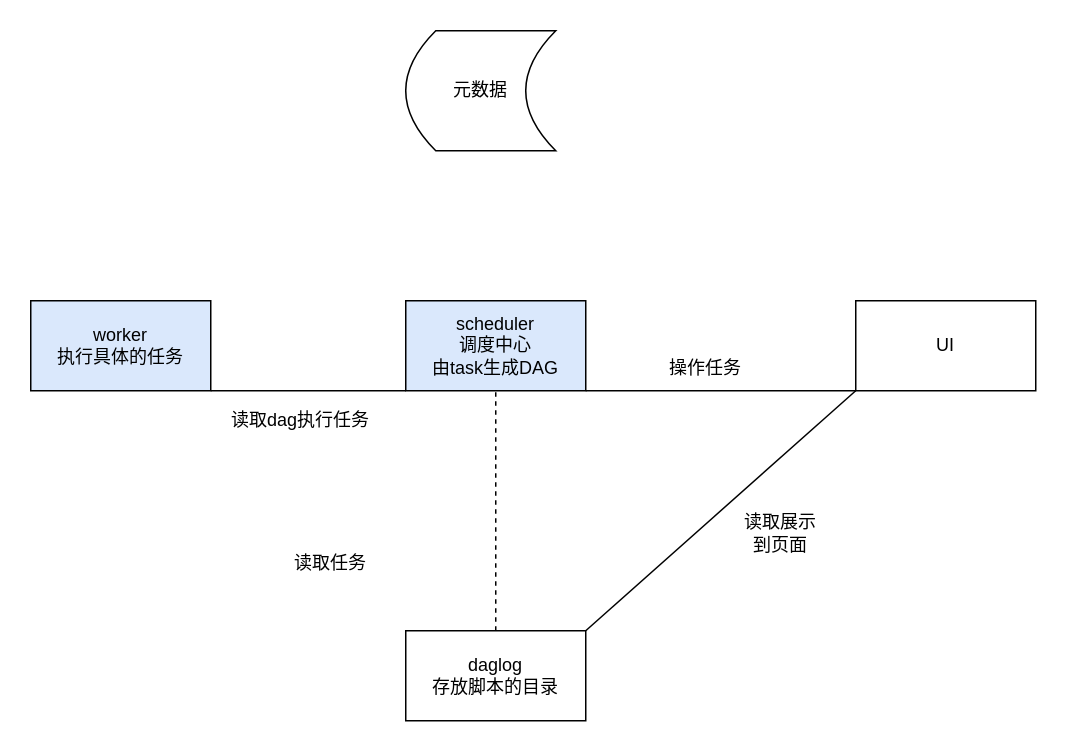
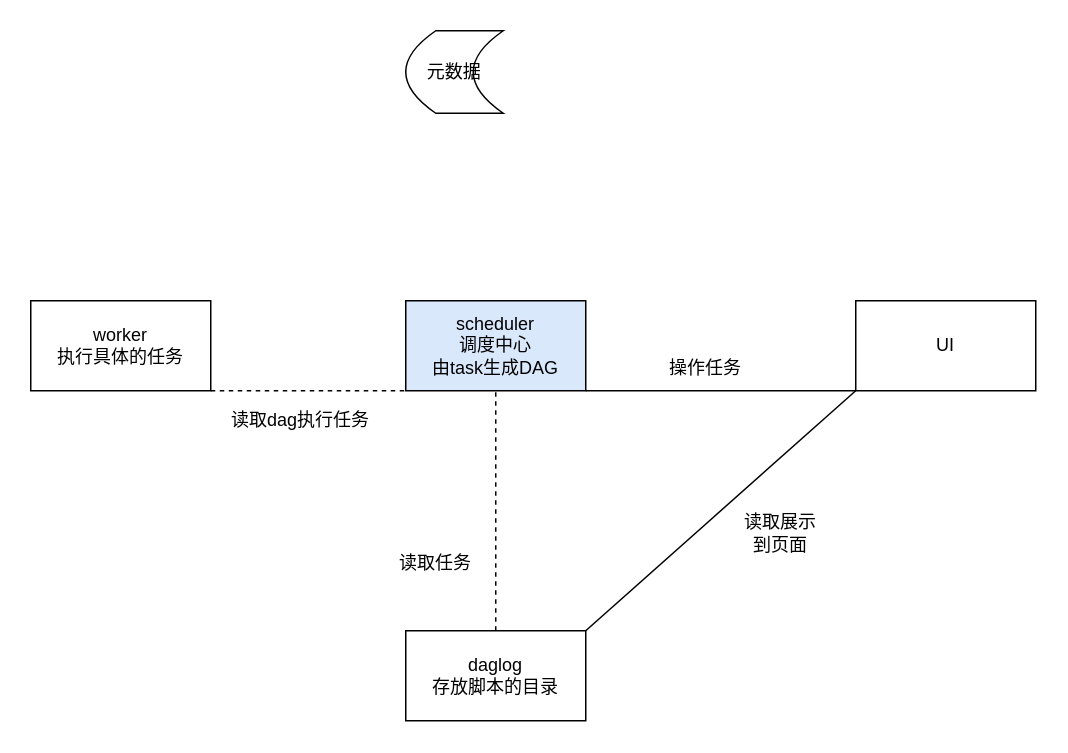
  <mxCell id="0" />
  <mxCell id="1" parent="0" />
  <mxCell id="2" value="scheduler&lt;br&gt;调度中心&lt;br&gt;由task生成DAG" style="rounded=0;whiteSpace=wrap;html=1;fillColor=#dae8fc;" vertex="1" parent="1"><mxGeometry x="270" y="200" width="120" height="60" as="geometry" /></mxCell>
  <mxCell id="3" value="daglog&lt;br&gt;存放脚本的目录" style="rounded=0;whiteSpace=wrap;html=1;" vertex="1" parent="1"><mxGeometry x="270" y="420" width="120" height="60" as="geometry" /></mxCell>
  <mxCell id="4" value="UI" style="rounded=0;whiteSpace=wrap;html=1;" vertex="1" parent="1"><mxGeometry x="570" y="200" width="120" height="60" as="geometry" /></mxCell>
- <mxCell id="5" value="worker&lt;br&gt;执行具体的任务" style="rounded=0;whiteSpace=wrap;html=1;fillColor=#dae8fc;" vertex="1" parent="1"><mxGeometry x="20" y="200" width="120" height="60" as="geometry" /></mxCell>
+ <mxCell id="5" value="worker&lt;br&gt;执行具体的任务" style="rounded=0;whiteSpace=wrap;html=1;" vertex="1" parent="1"><mxGeometry x="20" y="200" width="120" height="60" as="geometry" /></mxCell>
  <mxCell id="6" value="" style="endArrow=none;html=1;rounded=0;entryX=0;entryY=1;entryDx=0;entryDy=0;" edge="1" parent="1" target="4"><mxGeometry width="50" height="50" relative="1" as="geometry"><mxPoint x="390" y="420" as="sourcePoint" /><mxPoint x="440" y="370" as="targetPoint" /></mxGeometry></mxCell>
  <mxCell id="7" value="读取展示到页面" style="text;html=1;strokeColor=none;fillColor=none;align=center;verticalAlign=middle;whiteSpace=wrap;rounded=0;" vertex="1" parent="1"><mxGeometry x="490" y="340" width="60" height="30" as="geometry" /></mxCell>
  <mxCell id="8" value="" style="endArrow=none;html=1;rounded=0;exitX=1;exitY=1;exitDx=0;exitDy=0;" edge="1" parent="1" source="2"><mxGeometry width="50" height="50" relative="1" as="geometry"><mxPoint x="440" y="280" as="sourcePoint" /><mxPoint x="570" y="260" as="targetPoint" /></mxGeometry></mxCell>
  <mxCell id="9" value="操作任务" style="text;html=1;strokeColor=none;fillColor=none;align=center;verticalAlign=middle;whiteSpace=wrap;rounded=0;" vertex="1" parent="1"><mxGeometry x="440" y="230" width="60" height="30" as="geometry" /></mxCell>
  <mxCell id="10" value="" style="endArrow=none;html=1;rounded=0;entryX=0.5;entryY=1;entryDx=0;entryDy=0;exitX=0.5;exitY=0;exitDx=0;exitDy=0;dashed=1;" edge="1" parent="1" source="3" target="2"><mxGeometry width="50" height="50" relative="1" as="geometry"><mxPoint x="390" y="350" as="sourcePoint" /><mxPoint x="440" y="300" as="targetPoint" /></mxGeometry></mxCell>
- <mxCell id="11" value="读取任务" style="text;html=1;strokeColor=none;fillColor=none;align=center;verticalAlign=middle;whiteSpace=wrap;rounded=0;" vertex="1" parent="1"><mxGeometry x="190" y="360" width="60" height="30" as="geometry" /></mxCell>
- <mxCell id="12" value="" style="endArrow=none;html=1;rounded=0;entryX=0;entryY=1;entryDx=0;entryDy=0;exitX=1;exitY=1;exitDx=0;exitDy=0;" edge="1" parent="1" source="5" target="2"><mxGeometry width="50" height="50" relative="1" as="geometry"><mxPoint x="160" y="280" as="sourcePoint" /><mxPoint x="210" y="230" as="targetPoint" /></mxGeometry></mxCell>
+ <mxCell id="11" value="读取任务" style="text;html=1;strokeColor=none;fillColor=none;align=center;verticalAlign=middle;whiteSpace=wrap;rounded=0;" vertex="1" parent="1"><mxGeometry x="260" y="360" width="60" height="30" as="geometry" /></mxCell>
+ <mxCell id="12" value="" style="endArrow=none;html=1;rounded=0;entryX=0;entryY=1;entryDx=0;entryDy=0;exitX=1;exitY=1;exitDx=0;exitDy=0;dashed=1;" edge="1" parent="1" source="5" target="2"><mxGeometry width="50" height="50" relative="1" as="geometry"><mxPoint x="160" y="280" as="sourcePoint" /><mxPoint x="210" y="230" as="targetPoint" /></mxGeometry></mxCell>
  <mxCell id="13" value="读取dag执行任务&lt;br&gt;" style="text;html=1;strokeColor=none;fillColor=none;align=center;verticalAlign=middle;whiteSpace=wrap;rounded=0;" vertex="1" parent="1"><mxGeometry x="140" y="270" width="120" height="20" as="geometry" /></mxCell>
- <mxCell id="14" value="元数据" style="shape=dataStorage;whiteSpace=wrap;html=1;fixedSize=1;" vertex="1" parent="1"><mxGeometry x="270" y="20" width="100" height="80" as="geometry" /></mxCell>
+ <mxCell id="14" value="元数据" style="shape=dataStorage;whiteSpace=wrap;html=1;fixedSize=1;" vertex="1" parent="1"><mxGeometry x="270" y="20" width="65" height="55" as="geometry" /></mxCell>
